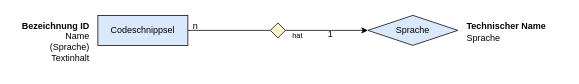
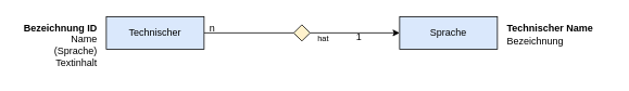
  <mxCell id="0" />
  <mxCell id="1" parent="0" />
- <mxCell id="2" value="Sprache" style="rhombus;whiteSpace=wrap;html=1;fillColor=#dae8fc;strokeColor=#000000;" parent="1" vertex="1"><mxGeometry x="490" y="20" width="120" height="40" as="geometry" /></mxCell>
- <mxCell id="3" value="&lt;div&gt;&lt;b&gt;Technischer Name&lt;/b&gt;&lt;/div&gt;&lt;div&gt;Sprache&lt;br&gt;&lt;/div&gt;" style="text;html=1;align=left;verticalAlign=middle;resizable=0;points=[];autosize=1;strokeColor=none;fillColor=none;" parent="1" vertex="1"><mxGeometry x="620" y="22" width="130" height="40" as="geometry" /></mxCell>
+ <mxCell id="2" value="Sprache" style="rounded=0;whiteSpace=wrap;html=1;fillColor=#dae8fc;strokeColor=#000000;" parent="1" vertex="1"><mxGeometry x="490" y="20" width="120" height="40" as="geometry" /></mxCell>
+ <mxCell id="3" value="&lt;div&gt;&lt;b&gt;Technischer Name&lt;/b&gt;&lt;/div&gt;&lt;div&gt;Bezeichnung&lt;br&gt;&lt;/div&gt;" style="text;html=1;align=left;verticalAlign=middle;resizable=0;points=[];autosize=1;strokeColor=none;fillColor=none;" parent="1" vertex="1"><mxGeometry x="620" y="22" width="130" height="40" as="geometry" /></mxCell>
  <mxCell id="4" style="edgeStyle=orthogonalEdgeStyle;rounded=0;orthogonalLoop=1;jettySize=auto;html=1;exitX=1;exitY=0.5;exitDx=0;exitDy=0;entryX=0;entryY=0.5;entryDx=0;entryDy=0;endArrow=none;endFill=0;" parent="1" source="5" target="8" edge="1"><mxGeometry relative="1" as="geometry" /></mxCell>
- <mxCell id="5" value="Codeschnippsel" style="rounded=0;whiteSpace=wrap;html=1;fillColor=#dae8fc;strokeColor=#000000;" parent="1" vertex="1"><mxGeometry x="130" y="20" width="120" height="40" as="geometry" /></mxCell>
+ <mxCell id="5" value="Technischer" style="rounded=0;whiteSpace=wrap;html=1;fillColor=#dae8fc;strokeColor=#000000;" parent="1" vertex="1"><mxGeometry x="130" y="20" width="120" height="40" as="geometry" /></mxCell>
  <mxCell id="6" value="&lt;div&gt;&lt;b&gt;Bezeichnung ID&lt;/b&gt;&lt;/div&gt;&lt;div&gt;Name&lt;/div&gt;&lt;div&gt;(Sprache)&lt;/div&gt;&lt;div&gt;Textinhalt&lt;br&gt;&lt;/div&gt;" style="text;html=1;align=right;verticalAlign=middle;resizable=0;points=[];autosize=1;strokeColor=none;fillColor=none;" parent="1" vertex="1"><mxGeometry x="20" y="20" width="100" height="70" as="geometry" /></mxCell>
  <mxCell id="7" style="edgeStyle=orthogonalEdgeStyle;rounded=0;orthogonalLoop=1;jettySize=auto;html=1;exitX=1;exitY=0.5;exitDx=0;exitDy=0;entryX=0;entryY=0.5;entryDx=0;entryDy=0;" parent="1" source="8" target="2" edge="1"><mxGeometry relative="1" as="geometry" /></mxCell>
  <mxCell id="8" value="" style="rhombus;whiteSpace=wrap;html=1;fillColor=#fff2cc;strokeColor=#000000;" parent="1" vertex="1"><mxGeometry x="360" y="30" width="20" height="20" as="geometry" /></mxCell>
  <mxCell id="9" value="n" style="text;html=1;align=center;verticalAlign=middle;resizable=0;points=[];autosize=1;strokeColor=none;fillColor=none;" parent="1" vertex="1"><mxGeometry x="245" y="20" width="30" height="30" as="geometry" /></mxCell>
  <mxCell id="10" value="1" style="text;html=1;align=center;verticalAlign=middle;resizable=0;points=[];autosize=1;strokeColor=none;fillColor=none;" parent="1" vertex="1"><mxGeometry x="425" y="30" width="30" height="30" as="geometry" /></mxCell>
  <mxCell id="11" value="hat" style="text;html=1;align=center;verticalAlign=middle;resizable=0;points=[];autosize=1;strokeColor=none;fillColor=none;fontSize=10;" parent="1" vertex="1"><mxGeometry x="376" y="32" width="40" height="30" as="geometry" /></mxCell>
